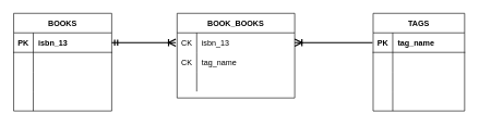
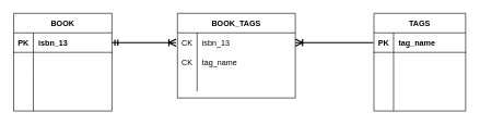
  <mxCell id="0" />
  <mxCell id="1" parent="0" />
- <mxCell id="2" value="BOOK_BOOKS" style="shape=table;startSize=30;container=1;collapsible=1;childLayout=tableLayout;fixedRows=1;rowLines=0;fontStyle=1;align=center;resizeLast=1;" vertex="1" parent="1"><mxGeometry x="270" y="20" width="180" height="130" as="geometry" /></mxCell>
+ <mxCell id="2" value="BOOK_TAGS" style="shape=table;startSize=30;container=1;collapsible=1;childLayout=tableLayout;fixedRows=1;rowLines=0;fontStyle=1;align=center;resizeLast=1;" vertex="1" parent="1"><mxGeometry x="270" y="20" width="180" height="130" as="geometry" /></mxCell>
  <mxCell id="3" value="" style="shape=partialRectangle;collapsible=0;dropTarget=0;pointerEvents=0;fillColor=none;top=0;left=0;bottom=0;right=0;points=[[0,0.5],[1,0.5]];portConstraint=eastwest;" vertex="1" parent="2"><mxGeometry y="30" width="180" height="30" as="geometry" /></mxCell>
  <mxCell id="4" value="CK" style="shape=partialRectangle;connectable=0;fillColor=none;top=0;left=0;bottom=0;right=0;editable=1;overflow=hidden;" vertex="1" parent="3"><mxGeometry width="30" height="30" as="geometry" /></mxCell>
  <mxCell id="5" value="isbn_13" style="shape=partialRectangle;connectable=0;fillColor=none;top=0;left=0;bottom=0;right=0;align=left;spacingLeft=6;overflow=hidden;" vertex="1" parent="3"><mxGeometry x="30" width="150" height="30" as="geometry" /></mxCell>
  <mxCell id="6" value="" style="shape=partialRectangle;collapsible=0;dropTarget=0;pointerEvents=0;fillColor=none;top=0;left=0;bottom=0;right=0;points=[[0,0.5],[1,0.5]];portConstraint=eastwest;" vertex="1" parent="2"><mxGeometry y="60" width="180" height="30" as="geometry" /></mxCell>
  <mxCell id="7" value="CK" style="shape=partialRectangle;connectable=0;fillColor=none;top=0;left=0;bottom=0;right=0;editable=1;overflow=hidden;" vertex="1" parent="6"><mxGeometry width="30" height="30" as="geometry" /></mxCell>
  <mxCell id="8" value="tag_name" style="shape=partialRectangle;connectable=0;fillColor=none;top=0;left=0;bottom=0;right=0;align=left;spacingLeft=6;overflow=hidden;" vertex="1" parent="6"><mxGeometry x="30" width="150" height="30" as="geometry" /></mxCell>
  <mxCell id="9" value="" style="shape=partialRectangle;collapsible=0;dropTarget=0;pointerEvents=0;fillColor=none;top=0;left=0;bottom=0;right=0;points=[[0,0.5],[1,0.5]];portConstraint=eastwest;" vertex="1" parent="2"><mxGeometry y="90" width="180" height="30" as="geometry" /></mxCell>
  <mxCell id="10" value="" style="shape=partialRectangle;connectable=0;fillColor=none;top=0;left=0;bottom=0;right=0;editable=1;overflow=hidden;" vertex="1" parent="9"><mxGeometry width="30" height="30" as="geometry" /></mxCell>
  <mxCell id="11" value="" style="shape=partialRectangle;connectable=0;fillColor=none;top=0;left=0;bottom=0;right=0;align=left;spacingLeft=6;overflow=hidden;" vertex="1" parent="9"><mxGeometry x="30" width="150" height="30" as="geometry" /></mxCell>
- <mxCell id="12" value="BOOKS" style="shape=table;startSize=30;container=1;collapsible=1;childLayout=tableLayout;fixedRows=1;rowLines=0;fontStyle=1;align=center;resizeLast=1;" vertex="1" parent="1"><mxGeometry x="20" y="20" width="150" height="150" as="geometry" /></mxCell>
+ <mxCell id="12" value="BOOK" style="shape=table;startSize=30;container=1;collapsible=1;childLayout=tableLayout;fixedRows=1;rowLines=0;fontStyle=1;align=center;resizeLast=1;" vertex="1" parent="1"><mxGeometry x="20" y="20" width="150" height="150" as="geometry" /></mxCell>
  <mxCell id="13" value="" style="shape=partialRectangle;collapsible=0;dropTarget=0;pointerEvents=0;fillColor=none;top=0;left=0;bottom=1;right=0;points=[[0,0.5],[1,0.5]];portConstraint=eastwest;" vertex="1" parent="12"><mxGeometry y="30" width="150" height="30" as="geometry" /></mxCell>
  <mxCell id="14" value="PK" style="shape=partialRectangle;connectable=0;fillColor=none;top=0;left=0;bottom=0;right=0;fontStyle=1;overflow=hidden;" vertex="1" parent="13"><mxGeometry width="30" height="30" as="geometry" /></mxCell>
  <mxCell id="15" value="isbn_13" style="shape=partialRectangle;connectable=0;fillColor=none;top=0;left=0;bottom=0;right=0;align=left;spacingLeft=6;fontStyle=1;overflow=hidden;" vertex="1" parent="13"><mxGeometry x="30" width="120" height="30" as="geometry" /></mxCell>
  <mxCell id="16" value="" style="shape=partialRectangle;collapsible=0;dropTarget=0;pointerEvents=0;fillColor=none;top=0;left=0;bottom=0;right=0;points=[[0,0.5],[1,0.5]];portConstraint=eastwest;" vertex="1" parent="12"><mxGeometry y="60" width="150" height="30" as="geometry" /></mxCell>
  <mxCell id="17" value="" style="shape=partialRectangle;connectable=0;fillColor=none;top=0;left=0;bottom=0;right=0;editable=1;overflow=hidden;" vertex="1" parent="16"><mxGeometry width="30" height="30" as="geometry" /></mxCell>
  <mxCell id="18" value="" style="shape=partialRectangle;connectable=0;fillColor=none;top=0;left=0;bottom=0;right=0;align=left;spacingLeft=6;overflow=hidden;" vertex="1" parent="16"><mxGeometry x="30" width="120" height="30" as="geometry" /></mxCell>
  <mxCell id="19" value="" style="shape=partialRectangle;collapsible=0;dropTarget=0;pointerEvents=0;fillColor=none;top=0;left=0;bottom=0;right=0;points=[[0,0.5],[1,0.5]];portConstraint=eastwest;" vertex="1" parent="12"><mxGeometry y="90" width="150" height="30" as="geometry" /></mxCell>
  <mxCell id="20" value="" style="shape=partialRectangle;connectable=0;fillColor=none;top=0;left=0;bottom=0;right=0;editable=1;overflow=hidden;" vertex="1" parent="19"><mxGeometry width="30" height="30" as="geometry" /></mxCell>
  <mxCell id="21" value="" style="shape=partialRectangle;connectable=0;fillColor=none;top=0;left=0;bottom=0;right=0;align=left;spacingLeft=6;overflow=hidden;" vertex="1" parent="19"><mxGeometry x="30" width="120" height="30" as="geometry" /></mxCell>
  <mxCell id="22" value="" style="shape=partialRectangle;collapsible=0;dropTarget=0;pointerEvents=0;fillColor=none;top=0;left=0;bottom=0;right=0;points=[[0,0.5],[1,0.5]];portConstraint=eastwest;" vertex="1" parent="12"><mxGeometry y="120" width="150" height="30" as="geometry" /></mxCell>
  <mxCell id="23" value="" style="shape=partialRectangle;connectable=0;fillColor=none;top=0;left=0;bottom=0;right=0;editable=1;overflow=hidden;" vertex="1" parent="22"><mxGeometry width="30" height="30" as="geometry" /></mxCell>
  <mxCell id="24" value="" style="shape=partialRectangle;connectable=0;fillColor=none;top=0;left=0;bottom=0;right=0;align=left;spacingLeft=6;overflow=hidden;" vertex="1" parent="22"><mxGeometry x="30" width="120" height="30" as="geometry" /></mxCell>
  <mxCell id="25" value="TAGS" style="shape=table;startSize=30;container=1;collapsible=1;childLayout=tableLayout;fixedRows=1;rowLines=0;fontStyle=1;align=center;resizeLast=1;" vertex="1" parent="1"><mxGeometry x="570" y="20" width="140" height="150" as="geometry" /></mxCell>
  <mxCell id="26" value="" style="shape=partialRectangle;collapsible=0;dropTarget=0;pointerEvents=0;fillColor=none;top=0;left=0;bottom=1;right=0;points=[[0,0.5],[1,0.5]];portConstraint=eastwest;" vertex="1" parent="25"><mxGeometry y="30" width="140" height="30" as="geometry" /></mxCell>
  <mxCell id="27" value="PK" style="shape=partialRectangle;connectable=0;fillColor=none;top=0;left=0;bottom=0;right=0;fontStyle=1;overflow=hidden;" vertex="1" parent="26"><mxGeometry width="30" height="30" as="geometry" /></mxCell>
  <mxCell id="28" value="tag_name" style="shape=partialRectangle;connectable=0;fillColor=none;top=0;left=0;bottom=0;right=0;align=left;spacingLeft=6;fontStyle=1;overflow=hidden;" vertex="1" parent="26"><mxGeometry x="30" width="110" height="30" as="geometry" /></mxCell>
  <mxCell id="29" value="" style="shape=partialRectangle;collapsible=0;dropTarget=0;pointerEvents=0;fillColor=none;top=0;left=0;bottom=0;right=0;points=[[0,0.5],[1,0.5]];portConstraint=eastwest;" vertex="1" parent="25"><mxGeometry y="60" width="140" height="30" as="geometry" /></mxCell>
  <mxCell id="30" value="" style="shape=partialRectangle;connectable=0;fillColor=none;top=0;left=0;bottom=0;right=0;editable=1;overflow=hidden;" vertex="1" parent="29"><mxGeometry width="30" height="30" as="geometry" /></mxCell>
  <mxCell id="31" value="" style="shape=partialRectangle;connectable=0;fillColor=none;top=0;left=0;bottom=0;right=0;align=left;spacingLeft=6;overflow=hidden;" vertex="1" parent="29"><mxGeometry x="30" width="110" height="30" as="geometry" /></mxCell>
  <mxCell id="32" value="" style="shape=partialRectangle;collapsible=0;dropTarget=0;pointerEvents=0;fillColor=none;top=0;left=0;bottom=0;right=0;points=[[0,0.5],[1,0.5]];portConstraint=eastwest;" vertex="1" parent="25"><mxGeometry y="90" width="140" height="30" as="geometry" /></mxCell>
  <mxCell id="33" value="" style="shape=partialRectangle;connectable=0;fillColor=none;top=0;left=0;bottom=0;right=0;editable=1;overflow=hidden;" vertex="1" parent="32"><mxGeometry width="30" height="30" as="geometry" /></mxCell>
  <mxCell id="34" value="" style="shape=partialRectangle;connectable=0;fillColor=none;top=0;left=0;bottom=0;right=0;align=left;spacingLeft=6;overflow=hidden;" vertex="1" parent="32"><mxGeometry x="30" width="110" height="30" as="geometry" /></mxCell>
  <mxCell id="35" value="" style="shape=partialRectangle;collapsible=0;dropTarget=0;pointerEvents=0;fillColor=none;top=0;left=0;bottom=0;right=0;points=[[0,0.5],[1,0.5]];portConstraint=eastwest;" vertex="1" parent="25"><mxGeometry y="120" width="140" height="30" as="geometry" /></mxCell>
  <mxCell id="36" value="" style="shape=partialRectangle;connectable=0;fillColor=none;top=0;left=0;bottom=0;right=0;editable=1;overflow=hidden;" vertex="1" parent="35"><mxGeometry width="30" height="30" as="geometry" /></mxCell>
  <mxCell id="37" value="" style="shape=partialRectangle;connectable=0;fillColor=none;top=0;left=0;bottom=0;right=0;align=left;spacingLeft=6;overflow=hidden;" vertex="1" parent="35"><mxGeometry x="30" width="110" height="30" as="geometry" /></mxCell>
  <mxCell id="38" value="" style="fontSize=12;html=1;endArrow=ERoneToMany;endSize=8;strokeWidth=2;elbow=vertical;entryX=1;entryY=0.5;entryDx=0;entryDy=0;" edge="1" parent="1" target="3"><mxGeometry width="100" height="100" relative="1" as="geometry"><mxPoint x="569" y="65" as="sourcePoint" /><mxPoint x="518.3" y="80" as="targetPoint" /><Array as="points"><mxPoint x="510" y="65" /></Array></mxGeometry></mxCell>
  <mxCell id="39" value="" style="fontSize=12;html=1;endArrow=ERoneToMany;startArrow=ERmandOne;endSize=8;strokeWidth=2;exitX=1;exitY=0.5;exitDx=0;exitDy=0;" edge="1" parent="1" source="13"><mxGeometry width="100" height="100" relative="1" as="geometry"><mxPoint x="180" y="65" as="sourcePoint" /><mxPoint x="268" y="65" as="targetPoint" /></mxGeometry></mxCell>
